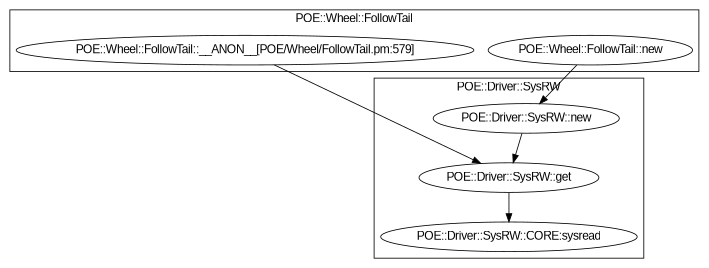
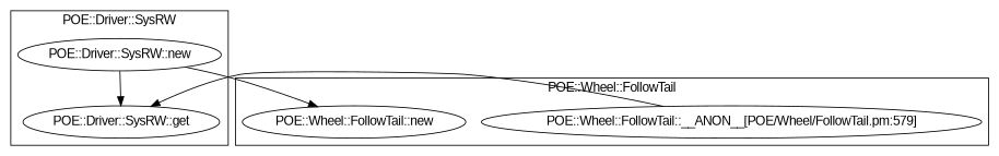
  digraph {
    fontname="Liberation Sans"
    node [fontname="Liberation Sans"]
    edge [fontname="Liberation Sans"]
-   "POE::Driver::SysRW::CORE:sysread"
    "POE::Driver::SysRW::get"
    "POE::Driver::SysRW::new"
    "POE::Wheel::FollowTail::__ANON__[POE/Wheel/FollowTail.pm:579]"
    "POE::Wheel::FollowTail::new"
    subgraph cluster_1 {
      label="POE::Driver::SysRW"
-     "POE::Driver::SysRW::CORE:sysread"
      "POE::Driver::SysRW::get"
      "POE::Driver::SysRW::new"
    }
    subgraph cluster_2 {
      label="POE::Wheel::FollowTail"
      "POE::Wheel::FollowTail::__ANON__[POE/Wheel/FollowTail.pm:579]"
      "POE::Wheel::FollowTail::new"
    }
-   "POE::Driver::SysRW::get" -> "POE::Driver::SysRW::CORE:sysread"
    "POE::Driver::SysRW::new" -> "POE::Driver::SysRW::get"
    "POE::Wheel::FollowTail::__ANON__[POE/Wheel/FollowTail.pm:579]" -> "POE::Driver::SysRW::get"
-   "POE::Wheel::FollowTail::new" -> "POE::Driver::SysRW::new"
+   "POE::Driver::SysRW::new" -> "POE::Wheel::FollowTail::new"
  }
